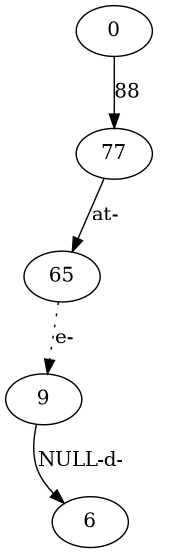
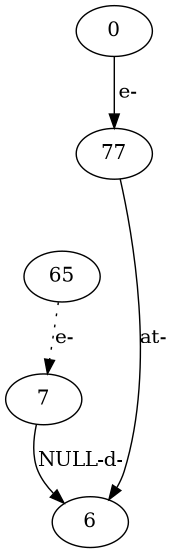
  digraph {
    edge [style=solid]
    0 [height=0.5 width=0.75]
    77 [height=0.5 width=0.75]
    n3 [height=0.5 label=65 width=0.75]
-   7 [height=0.5 width=0.75 label=9]
+   7 [height=0.5 width=0.75]
    6 [height=0.5 width=0.75]
-   0 -> 77 [label=88]
-   77 -> n3 [label="at-"]
+   0 -> 77 [label="e-"]
+   77 -> 6 [label="at-"]
    n3 -> 7 [label="e-" style=dotted]
    7 -> 6 [label="NULL-d-"]
  }
